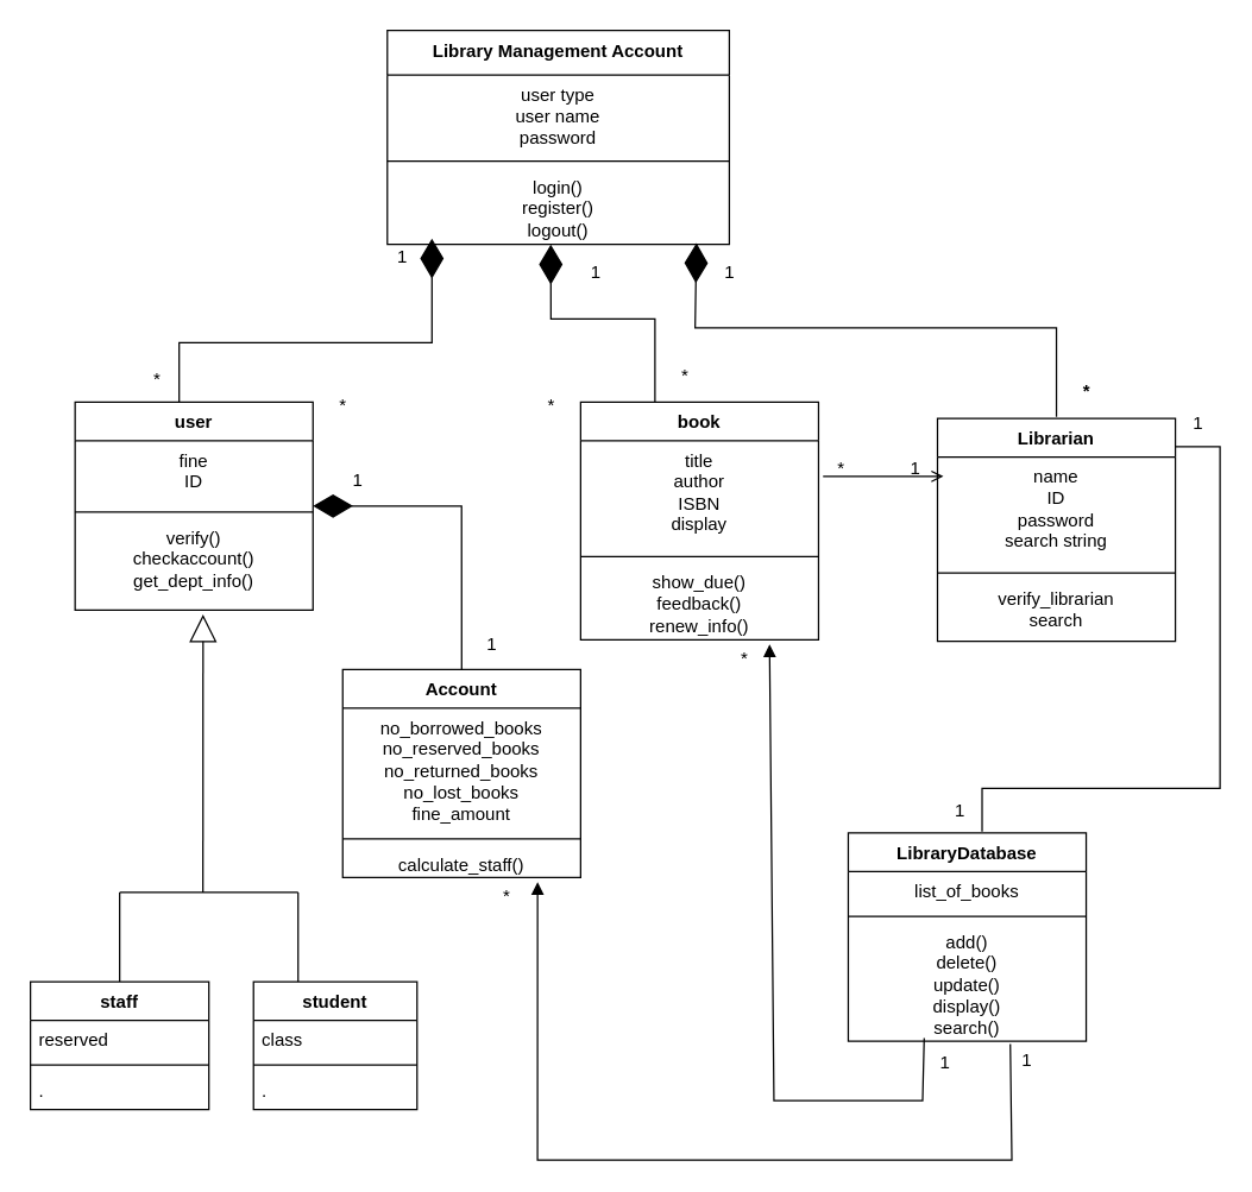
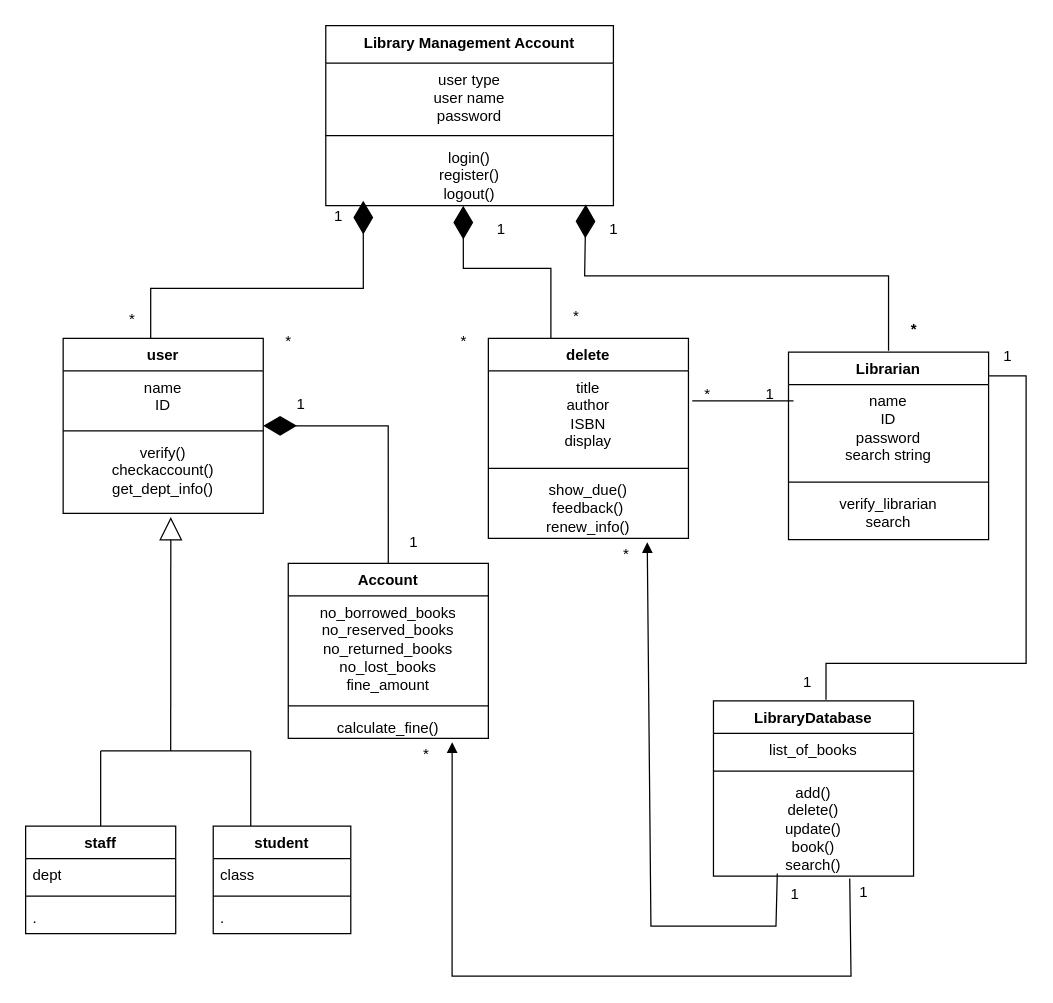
  <mxCell id="0" />
  <mxCell id="1" parent="0" />
  <mxCell id="2" value="Library Management Account" style="swimlane;fontStyle=1;align=center;verticalAlign=top;childLayout=stackLayout;horizontal=1;startSize=30;horizontalStack=0;resizeParent=1;resizeParentMax=0;resizeLast=0;collapsible=1;marginBottom=0;whiteSpace=wrap;html=1;" vertex="1" parent="1"><mxGeometry x="260" y="20" width="230" height="144" as="geometry" /></mxCell>
  <mxCell id="3" value="user type&lt;div&gt;user name&lt;/div&gt;&lt;div&gt;password&lt;/div&gt;" style="text;strokeColor=none;fillColor=none;align=center;verticalAlign=top;spacingLeft=4;spacingRight=4;overflow=hidden;rotatable=0;points=[[0,0.5],[1,0.5]];portConstraint=eastwest;whiteSpace=wrap;html=1;" vertex="1" parent="2"><mxGeometry y="30" width="230" height="54" as="geometry" /></mxCell>
  <mxCell id="4" value="" style="line;strokeWidth=1;fillColor=none;align=left;verticalAlign=middle;spacingTop=-1;spacingLeft=3;spacingRight=3;rotatable=0;labelPosition=right;points=[];portConstraint=eastwest;strokeColor=inherit;" vertex="1" parent="2"><mxGeometry y="84" width="230" height="8" as="geometry" /></mxCell>
  <mxCell id="5" value="login()&lt;div&gt;register()&lt;/div&gt;&lt;div&gt;logout()&lt;/div&gt;" style="text;strokeColor=none;fillColor=none;align=center;verticalAlign=top;spacingLeft=4;spacingRight=4;overflow=hidden;rotatable=0;points=[[0,0.5],[1,0.5]];portConstraint=eastwest;whiteSpace=wrap;html=1;" vertex="1" parent="2"><mxGeometry y="92" width="230" height="52" as="geometry" /></mxCell>
  <mxCell id="6" value="user" style="swimlane;fontStyle=1;align=center;verticalAlign=top;childLayout=stackLayout;horizontal=1;startSize=26;horizontalStack=0;resizeParent=1;resizeParentMax=0;resizeLast=0;collapsible=1;marginBottom=0;whiteSpace=wrap;html=1;" vertex="1" parent="1"><mxGeometry x="50" y="270" width="160" height="140" as="geometry" /></mxCell>
- <mxCell id="7" value="fine&lt;div&gt;ID&lt;/div&gt;" style="text;strokeColor=none;fillColor=none;align=center;verticalAlign=top;spacingLeft=4;spacingRight=4;overflow=hidden;rotatable=0;points=[[0,0.5],[1,0.5]];portConstraint=eastwest;whiteSpace=wrap;html=1;" vertex="1" parent="6"><mxGeometry y="26" width="160" height="44" as="geometry" /></mxCell>
+ <mxCell id="7" value="name&lt;div&gt;ID&lt;/div&gt;" style="text;strokeColor=none;fillColor=none;align=center;verticalAlign=top;spacingLeft=4;spacingRight=4;overflow=hidden;rotatable=0;points=[[0,0.5],[1,0.5]];portConstraint=eastwest;whiteSpace=wrap;html=1;" vertex="1" parent="6"><mxGeometry y="26" width="160" height="44" as="geometry" /></mxCell>
  <mxCell id="8" value="" style="line;strokeWidth=1;fillColor=none;align=left;verticalAlign=middle;spacingTop=-1;spacingLeft=3;spacingRight=3;rotatable=0;labelPosition=right;points=[];portConstraint=eastwest;strokeColor=inherit;" vertex="1" parent="6"><mxGeometry y="70" width="160" height="8" as="geometry" /></mxCell>
  <mxCell id="9" value="verify()&lt;div&gt;checkaccount()&lt;/div&gt;&lt;div&gt;get_dept_info()&lt;/div&gt;" style="text;strokeColor=none;fillColor=none;align=center;verticalAlign=top;spacingLeft=4;spacingRight=4;overflow=hidden;rotatable=0;points=[[0,0.5],[1,0.5]];portConstraint=eastwest;whiteSpace=wrap;html=1;" vertex="1" parent="6"><mxGeometry y="78" width="160" height="62" as="geometry" /></mxCell>
- <mxCell id="10" value="book" style="swimlane;fontStyle=1;align=center;verticalAlign=top;childLayout=stackLayout;horizontal=1;startSize=26;horizontalStack=0;resizeParent=1;resizeParentMax=0;resizeLast=0;collapsible=1;marginBottom=0;whiteSpace=wrap;html=1;" vertex="1" parent="1"><mxGeometry x="390" y="270" width="160" height="160" as="geometry" /></mxCell>
+ <mxCell id="10" value="delete" style="swimlane;fontStyle=1;align=center;verticalAlign=top;childLayout=stackLayout;horizontal=1;startSize=26;horizontalStack=0;resizeParent=1;resizeParentMax=0;resizeLast=0;collapsible=1;marginBottom=0;whiteSpace=wrap;html=1;" vertex="1" parent="1"><mxGeometry x="390" y="270" width="160" height="160" as="geometry" /></mxCell>
  <mxCell id="11" value="title&lt;div&gt;author&lt;/div&gt;&lt;div&gt;ISBN&lt;/div&gt;&lt;div&gt;display&lt;/div&gt;" style="text;strokeColor=none;fillColor=none;align=center;verticalAlign=top;spacingLeft=4;spacingRight=4;overflow=hidden;rotatable=0;points=[[0,0.5],[1,0.5]];portConstraint=eastwest;whiteSpace=wrap;html=1;" vertex="1" parent="10"><mxGeometry y="26" width="160" height="74" as="geometry" /></mxCell>
  <mxCell id="12" value="" style="line;strokeWidth=1;fillColor=none;align=left;verticalAlign=middle;spacingTop=-1;spacingLeft=3;spacingRight=3;rotatable=0;labelPosition=right;points=[];portConstraint=eastwest;strokeColor=inherit;" vertex="1" parent="10"><mxGeometry y="100" width="160" height="8" as="geometry" /></mxCell>
  <mxCell id="13" value="show_due()&lt;div&gt;feedback()&lt;/div&gt;&lt;div&gt;renew_info()&lt;/div&gt;" style="text;strokeColor=none;fillColor=none;align=center;verticalAlign=top;spacingLeft=4;spacingRight=4;overflow=hidden;rotatable=0;points=[[0,0.5],[1,0.5]];portConstraint=eastwest;whiteSpace=wrap;html=1;" vertex="1" parent="10"><mxGeometry y="108" width="160" height="52" as="geometry" /></mxCell>
  <mxCell id="14" value="Librarian" style="swimlane;fontStyle=1;align=center;verticalAlign=top;childLayout=stackLayout;horizontal=1;startSize=26;horizontalStack=0;resizeParent=1;resizeParentMax=0;resizeLast=0;collapsible=1;marginBottom=0;whiteSpace=wrap;html=1;" vertex="1" parent="1"><mxGeometry x="630" y="281" width="160" height="150" as="geometry" /></mxCell>
  <mxCell id="15" value="name&lt;div&gt;ID&lt;/div&gt;&lt;div&gt;password&lt;/div&gt;&lt;div&gt;search string&lt;/div&gt;" style="text;strokeColor=none;fillColor=none;align=center;verticalAlign=top;spacingLeft=4;spacingRight=4;overflow=hidden;rotatable=0;points=[[0,0.5],[1,0.5]];portConstraint=eastwest;whiteSpace=wrap;html=1;" vertex="1" parent="14"><mxGeometry y="26" width="160" height="74" as="geometry" /></mxCell>
  <mxCell id="16" value="" style="line;strokeWidth=1;fillColor=none;align=left;verticalAlign=middle;spacingTop=-1;spacingLeft=3;spacingRight=3;rotatable=0;labelPosition=right;points=[];portConstraint=eastwest;strokeColor=inherit;" vertex="1" parent="14"><mxGeometry y="100" width="160" height="8" as="geometry" /></mxCell>
  <mxCell id="17" value="verify_librarian&lt;div&gt;search&lt;/div&gt;" style="text;strokeColor=none;fillColor=none;align=center;verticalAlign=top;spacingLeft=4;spacingRight=4;overflow=hidden;rotatable=0;points=[[0,0.5],[1,0.5]];portConstraint=eastwest;whiteSpace=wrap;html=1;" vertex="1" parent="14"><mxGeometry y="108" width="160" height="42" as="geometry" /></mxCell>
  <mxCell id="18" value="Account" style="swimlane;fontStyle=1;align=center;verticalAlign=top;childLayout=stackLayout;horizontal=1;startSize=26;horizontalStack=0;resizeParent=1;resizeParentMax=0;resizeLast=0;collapsible=1;marginBottom=0;whiteSpace=wrap;html=1;" vertex="1" parent="1"><mxGeometry x="230" y="450" width="160" height="140" as="geometry" /></mxCell>
  <mxCell id="19" value="no_borrowed_books&lt;div&gt;no_reserved_books&lt;/div&gt;&lt;div&gt;no_returned_books&lt;/div&gt;&lt;div&gt;no_lost_books&lt;/div&gt;&lt;div&gt;fine_amount&lt;/div&gt;" style="text;strokeColor=none;fillColor=none;align=center;verticalAlign=top;spacingLeft=4;spacingRight=4;overflow=hidden;rotatable=0;points=[[0,0.5],[1,0.5]];portConstraint=eastwest;whiteSpace=wrap;html=1;" vertex="1" parent="18"><mxGeometry y="26" width="160" height="84" as="geometry" /></mxCell>
  <mxCell id="20" value="" style="line;strokeWidth=1;fillColor=none;align=left;verticalAlign=middle;spacingTop=-1;spacingLeft=3;spacingRight=3;rotatable=0;labelPosition=right;points=[];portConstraint=eastwest;strokeColor=inherit;" vertex="1" parent="18"><mxGeometry y="110" width="160" height="8" as="geometry" /></mxCell>
- <mxCell id="21" value="calculate_staff()" style="text;strokeColor=none;fillColor=none;align=center;verticalAlign=top;spacingLeft=4;spacingRight=4;overflow=hidden;rotatable=0;points=[[0,0.5],[1,0.5]];portConstraint=eastwest;whiteSpace=wrap;html=1;" vertex="1" parent="18"><mxGeometry y="118" width="160" height="22" as="geometry" /></mxCell>
+ <mxCell id="21" value="calculate_fine()" style="text;strokeColor=none;fillColor=none;align=center;verticalAlign=top;spacingLeft=4;spacingRight=4;overflow=hidden;rotatable=0;points=[[0,0.5],[1,0.5]];portConstraint=eastwest;whiteSpace=wrap;html=1;" vertex="1" parent="18"><mxGeometry y="118" width="160" height="22" as="geometry" /></mxCell>
  <mxCell id="22" value="LibraryDatabase" style="swimlane;fontStyle=1;align=center;verticalAlign=top;childLayout=stackLayout;horizontal=1;startSize=26;horizontalStack=0;resizeParent=1;resizeParentMax=0;resizeLast=0;collapsible=1;marginBottom=0;whiteSpace=wrap;html=1;" vertex="1" parent="1"><mxGeometry x="570" y="560" width="160" height="140" as="geometry" /></mxCell>
  <mxCell id="23" value="list_of_books" style="text;strokeColor=none;fillColor=none;align=center;verticalAlign=top;spacingLeft=4;spacingRight=4;overflow=hidden;rotatable=0;points=[[0,0.5],[1,0.5]];portConstraint=eastwest;whiteSpace=wrap;html=1;" vertex="1" parent="22"><mxGeometry y="26" width="160" height="26" as="geometry" /></mxCell>
  <mxCell id="24" value="" style="line;strokeWidth=1;fillColor=none;align=left;verticalAlign=middle;spacingTop=-1;spacingLeft=3;spacingRight=3;rotatable=0;labelPosition=right;points=[];portConstraint=eastwest;strokeColor=inherit;" vertex="1" parent="22"><mxGeometry y="52" width="160" height="8" as="geometry" /></mxCell>
- <mxCell id="25" value="add()&lt;div&gt;delete()&lt;/div&gt;&lt;div&gt;update()&lt;/div&gt;&lt;div&gt;display()&lt;/div&gt;&lt;div&gt;search()&lt;/div&gt;" style="text;strokeColor=none;fillColor=none;align=center;verticalAlign=top;spacingLeft=4;spacingRight=4;overflow=hidden;rotatable=0;points=[[0,0.5],[1,0.5]];portConstraint=eastwest;whiteSpace=wrap;html=1;" vertex="1" parent="22"><mxGeometry y="60" width="160" height="80" as="geometry" /></mxCell>
+ <mxCell id="25" value="add()&lt;div&gt;delete()&lt;/div&gt;&lt;div&gt;update()&lt;/div&gt;&lt;div&gt;book()&lt;/div&gt;&lt;div&gt;search()&lt;/div&gt;" style="text;strokeColor=none;fillColor=none;align=center;verticalAlign=top;spacingLeft=4;spacingRight=4;overflow=hidden;rotatable=0;points=[[0,0.5],[1,0.5]];portConstraint=eastwest;whiteSpace=wrap;html=1;" vertex="1" parent="22"><mxGeometry y="60" width="160" height="80" as="geometry" /></mxCell>
  <mxCell id="26" value="staff" style="swimlane;fontStyle=1;align=center;verticalAlign=top;childLayout=stackLayout;horizontal=1;startSize=26;horizontalStack=0;resizeParent=1;resizeParentMax=0;resizeLast=0;collapsible=1;marginBottom=0;whiteSpace=wrap;html=1;" vertex="1" parent="1"><mxGeometry x="20" y="660" width="120" height="86" as="geometry" /></mxCell>
- <mxCell id="27" value="reserved" style="text;strokeColor=none;fillColor=none;align=left;verticalAlign=top;spacingLeft=4;spacingRight=4;overflow=hidden;rotatable=0;points=[[0,0.5],[1,0.5]];portConstraint=eastwest;whiteSpace=wrap;html=1;" vertex="1" parent="26"><mxGeometry y="26" width="120" height="26" as="geometry" /></mxCell>
+ <mxCell id="27" value="dept" style="text;strokeColor=none;fillColor=none;align=left;verticalAlign=top;spacingLeft=4;spacingRight=4;overflow=hidden;rotatable=0;points=[[0,0.5],[1,0.5]];portConstraint=eastwest;whiteSpace=wrap;html=1;" vertex="1" parent="26"><mxGeometry y="26" width="120" height="26" as="geometry" /></mxCell>
  <mxCell id="28" value="" style="line;strokeWidth=1;fillColor=none;align=left;verticalAlign=middle;spacingTop=-1;spacingLeft=3;spacingRight=3;rotatable=0;labelPosition=right;points=[];portConstraint=eastwest;strokeColor=inherit;" vertex="1" parent="26"><mxGeometry y="52" width="120" height="8" as="geometry" /></mxCell>
  <mxCell id="29" value="." style="text;strokeColor=none;fillColor=none;align=left;verticalAlign=top;spacingLeft=4;spacingRight=4;overflow=hidden;rotatable=0;points=[[0,0.5],[1,0.5]];portConstraint=eastwest;whiteSpace=wrap;html=1;" vertex="1" parent="26"><mxGeometry y="60" width="120" height="26" as="geometry" /></mxCell>
  <mxCell id="30" value="student" style="swimlane;fontStyle=1;align=center;verticalAlign=top;childLayout=stackLayout;horizontal=1;startSize=26;horizontalStack=0;resizeParent=1;resizeParentMax=0;resizeLast=0;collapsible=1;marginBottom=0;whiteSpace=wrap;html=1;" vertex="1" parent="1"><mxGeometry x="170" y="660" width="110" height="86" as="geometry" /></mxCell>
  <mxCell id="31" value="class" style="text;strokeColor=none;fillColor=none;align=left;verticalAlign=top;spacingLeft=4;spacingRight=4;overflow=hidden;rotatable=0;points=[[0,0.5],[1,0.5]];portConstraint=eastwest;whiteSpace=wrap;html=1;" vertex="1" parent="30"><mxGeometry y="26" width="110" height="26" as="geometry" /></mxCell>
  <mxCell id="32" value="" style="line;strokeWidth=1;fillColor=none;align=left;verticalAlign=middle;spacingTop=-1;spacingLeft=3;spacingRight=3;rotatable=0;labelPosition=right;points=[];portConstraint=eastwest;strokeColor=inherit;" vertex="1" parent="30"><mxGeometry y="52" width="110" height="8" as="geometry" /></mxCell>
  <mxCell id="33" value="." style="text;strokeColor=none;fillColor=none;align=left;verticalAlign=top;spacingLeft=4;spacingRight=4;overflow=hidden;rotatable=0;points=[[0,0.5],[1,0.5]];portConstraint=eastwest;whiteSpace=wrap;html=1;" vertex="1" parent="30"><mxGeometry y="60" width="110" height="26" as="geometry" /></mxCell>
  <mxCell id="34" value="" style="endArrow=diamondThin;endFill=1;endSize=24;html=1;rounded=0;" edge="1" parent="1"><mxGeometry width="160" relative="1" as="geometry"><mxPoint x="120" y="270" as="sourcePoint" /><mxPoint x="290" y="160" as="targetPoint" /><Array as="points"><mxPoint x="120" y="230" /><mxPoint x="290" y="230" /></Array></mxGeometry></mxCell>
  <mxCell id="35" value="1" style="text;html=1;align=center;verticalAlign=middle;resizable=0;points=[];autosize=1;strokeColor=none;fillColor=none;" vertex="1" parent="1"><mxGeometry x="255" y="158" width="30" height="30" as="geometry" /></mxCell>
  <mxCell id="36" value="*" style="text;html=1;align=center;verticalAlign=middle;resizable=0;points=[];autosize=1;strokeColor=none;fillColor=none;" vertex="1" parent="1"><mxGeometry x="90" y="240" width="30" height="30" as="geometry" /></mxCell>
  <mxCell id="37" value="" style="endArrow=diamondThin;endFill=1;endSize=24;html=1;rounded=0;entryX=0.478;entryY=1.115;entryDx=0;entryDy=0;entryPerimeter=0;" edge="1" parent="1"><mxGeometry width="160" relative="1" as="geometry"><mxPoint x="440" y="270" as="sourcePoint" /><mxPoint x="369.94" y="164" as="targetPoint" /><Array as="points"><mxPoint x="440" y="214.02" /><mxPoint x="370" y="214.02" /></Array></mxGeometry></mxCell>
  <mxCell id="38" value="1" style="text;html=1;align=center;verticalAlign=middle;resizable=0;points=[];autosize=1;strokeColor=none;fillColor=none;" vertex="1" parent="1"><mxGeometry x="385" y="168" width="30" height="30" as="geometry" /></mxCell>
  <mxCell id="39" value="*" style="text;html=1;align=center;verticalAlign=middle;resizable=0;points=[];autosize=1;strokeColor=none;fillColor=none;" vertex="1" parent="1"><mxGeometry x="445" y="238" width="30" height="30" as="geometry" /></mxCell>
  <mxCell id="40" value="" style="endArrow=diamondThin;endFill=1;endSize=24;html=1;rounded=0;entryX=0.904;entryY=0.981;entryDx=0;entryDy=0;entryPerimeter=0;" edge="1" parent="1" target="5"><mxGeometry width="160" relative="1" as="geometry"><mxPoint x="710" y="280" as="sourcePoint" /><mxPoint x="450" y="170" as="targetPoint" /><Array as="points"><mxPoint x="710" y="220" /><mxPoint x="467" y="220" /></Array></mxGeometry></mxCell>
  <mxCell id="41" value="1" style="text;html=1;align=center;verticalAlign=middle;resizable=0;points=[];autosize=1;strokeColor=none;fillColor=none;" vertex="1" parent="1"><mxGeometry x="475" y="168" width="30" height="30" as="geometry" /></mxCell>
  <mxCell id="42" value="*" style="text;html=1;align=center;verticalAlign=middle;resizable=0;points=[];autosize=1;strokeColor=none;fillColor=none;fontStyle=1" vertex="1" parent="1"><mxGeometry x="715" y="248" width="30" height="30" as="geometry" /></mxCell>
  <mxCell id="43" value="*" style="text;html=1;align=center;verticalAlign=middle;resizable=0;points=[];autosize=1;strokeColor=none;fillColor=none;" vertex="1" parent="1"><mxGeometry x="215" y="258" width="30" height="30" as="geometry" /></mxCell>
  <mxCell id="44" value="*" style="text;html=1;align=center;verticalAlign=middle;resizable=0;points=[];autosize=1;strokeColor=none;fillColor=none;" vertex="1" parent="1"><mxGeometry x="355" y="258" width="30" height="30" as="geometry" /></mxCell>
  <mxCell id="45" value="" style="endArrow=diamondThin;endFill=1;endSize=24;html=1;rounded=0;entryX=1.063;entryY=0.032;entryDx=0;entryDy=0;entryPerimeter=0;" edge="1" parent="1"><mxGeometry width="160" relative="1" as="geometry"><mxPoint x="310" y="450" as="sourcePoint" /><mxPoint x="210" y="340.004" as="targetPoint" /><Array as="points"><mxPoint x="309.92" y="340.02" /></Array></mxGeometry></mxCell>
  <mxCell id="46" value="1" style="text;html=1;align=center;verticalAlign=middle;resizable=0;points=[];autosize=1;strokeColor=none;fillColor=none;" vertex="1" parent="1"><mxGeometry x="225" y="308" width="30" height="30" as="geometry" /></mxCell>
  <mxCell id="47" value="1" style="text;html=1;align=center;verticalAlign=middle;resizable=0;points=[];autosize=1;strokeColor=none;fillColor=none;" vertex="1" parent="1"><mxGeometry x="315" y="418" width="30" height="30" as="geometry" /></mxCell>
- <mxCell id="48" value="" style="endArrow=open;html=1;rounded=0;exitX=1.019;exitY=0.324;exitDx=0;exitDy=0;exitPerimeter=0;entryX=0.025;entryY=0.176;entryDx=0;entryDy=0;entryPerimeter=0;" edge="1" parent="1" source="11" target="15"><mxGeometry width="50" height="50" relative="1" as="geometry"><mxPoint x="570" y="360" as="sourcePoint" /><mxPoint x="620" y="310" as="targetPoint" /></mxGeometry></mxCell>
+ <mxCell id="48" value="" style="endArrow=none;html=1;rounded=0;exitX=1.019;exitY=0.324;exitDx=0;exitDy=0;exitPerimeter=0;entryX=0.025;entryY=0.176;entryDx=0;entryDy=0;entryPerimeter=0;" edge="1" parent="1" source="11" target="15"><mxGeometry width="50" height="50" relative="1" as="geometry"><mxPoint x="570" y="360" as="sourcePoint" /><mxPoint x="620" y="310" as="targetPoint" /></mxGeometry></mxCell>
  <mxCell id="49" value="*" style="text;html=1;align=center;verticalAlign=middle;resizable=0;points=[];autosize=1;strokeColor=none;fillColor=none;" vertex="1" parent="1"><mxGeometry x="550" y="300" width="30" height="30" as="geometry" /></mxCell>
  <mxCell id="50" value="1" style="text;html=1;align=center;verticalAlign=middle;resizable=0;points=[];autosize=1;strokeColor=none;fillColor=none;" vertex="1" parent="1"><mxGeometry x="600" y="300" width="30" height="30" as="geometry" /></mxCell>
  <mxCell id="51" value="" style="endArrow=none;html=1;rounded=0;entryX=1;entryY=0.127;entryDx=0;entryDy=0;entryPerimeter=0;" edge="1" parent="1" target="14"><mxGeometry width="50" height="50" relative="1" as="geometry"><mxPoint x="660" y="559" as="sourcePoint" /><mxPoint x="820" y="250" as="targetPoint" /><Array as="points"><mxPoint x="660" y="530" /><mxPoint x="820" y="530" /><mxPoint x="820" y="300" /></Array></mxGeometry></mxCell>
  <mxCell id="52" value="1" style="text;html=1;align=center;verticalAlign=middle;resizable=0;points=[];autosize=1;strokeColor=none;fillColor=none;" vertex="1" parent="1"><mxGeometry x="790" y="270" width="30" height="30" as="geometry" /></mxCell>
  <mxCell id="53" value="1" style="text;html=1;align=center;verticalAlign=middle;resizable=0;points=[];autosize=1;strokeColor=none;fillColor=none;" vertex="1" parent="1"><mxGeometry x="630" y="530" width="30" height="30" as="geometry" /></mxCell>
  <mxCell id="54" value="" style="endArrow=block;html=1;rounded=0;entryX=0.794;entryY=1.058;entryDx=0;entryDy=0;entryPerimeter=0;exitX=0.319;exitY=0.975;exitDx=0;exitDy=0;exitPerimeter=0;" edge="1" parent="1" source="25" target="13"><mxGeometry width="50" height="50" relative="1" as="geometry"><mxPoint x="640" y="740" as="sourcePoint" /><mxPoint x="500" y="450" as="targetPoint" /><Array as="points"><mxPoint x="620" y="740" /><mxPoint x="520" y="740" /></Array></mxGeometry></mxCell>
  <mxCell id="55" value="*" style="text;html=1;align=center;verticalAlign=middle;resizable=0;points=[];autosize=1;strokeColor=none;fillColor=none;" vertex="1" parent="1"><mxGeometry x="485" y="428" width="30" height="30" as="geometry" /></mxCell>
  <mxCell id="56" value="1" style="text;html=1;align=center;verticalAlign=middle;resizable=0;points=[];autosize=1;strokeColor=none;fillColor=none;" vertex="1" parent="1"><mxGeometry x="620" y="700" width="30" height="30" as="geometry" /></mxCell>
  <mxCell id="57" value="" style="endArrow=block;html=1;rounded=0;entryX=0.819;entryY=1.136;entryDx=0;entryDy=0;entryPerimeter=0;exitX=0.681;exitY=1.025;exitDx=0;exitDy=0;exitPerimeter=0;" edge="1" parent="1" source="25" target="21"><mxGeometry width="50" height="50" relative="1" as="geometry"><mxPoint x="690" y="710" as="sourcePoint" /><mxPoint x="430" y="640" as="targetPoint" /><Array as="points"><mxPoint x="680" y="780" /><mxPoint x="361" y="780" /></Array></mxGeometry></mxCell>
  <mxCell id="58" value="1" style="text;html=1;align=center;verticalAlign=middle;resizable=0;points=[];autosize=1;strokeColor=none;fillColor=none;" vertex="1" parent="1"><mxGeometry x="675" y="698" width="30" height="30" as="geometry" /></mxCell>
  <mxCell id="59" value="*" style="text;html=1;align=center;verticalAlign=middle;resizable=0;points=[];autosize=1;strokeColor=none;fillColor=none;" vertex="1" parent="1"><mxGeometry x="325" y="588" width="30" height="30" as="geometry" /></mxCell>
  <mxCell id="60" value="" style="endArrow=block;endSize=16;endFill=0;html=1;rounded=0;entryX=0.538;entryY=1.048;entryDx=0;entryDy=0;entryPerimeter=0;" edge="1" parent="1" target="9"><mxGeometry x="0.017" y="56" width="160" relative="1" as="geometry"><mxPoint x="136" y="600" as="sourcePoint" /><mxPoint x="200" y="560" as="targetPoint" /><mxPoint as="offset" /></mxGeometry></mxCell>
  <mxCell id="61" value="" style="endArrow=none;html=1;rounded=0;" edge="1" parent="1"><mxGeometry width="50" height="50" relative="1" as="geometry"><mxPoint x="80" y="600" as="sourcePoint" /><mxPoint x="200" y="600" as="targetPoint" /></mxGeometry></mxCell>
  <mxCell id="62" value="" style="endArrow=none;html=1;rounded=0;" edge="1" parent="1"><mxGeometry width="50" height="50" relative="1" as="geometry"><mxPoint x="80" y="660" as="sourcePoint" /><mxPoint x="80" y="600" as="targetPoint" /></mxGeometry></mxCell>
  <mxCell id="63" value="" style="endArrow=none;html=1;rounded=0;" edge="1" parent="1"><mxGeometry width="50" height="50" relative="1" as="geometry"><mxPoint x="200" y="660" as="sourcePoint" /><mxPoint x="200" y="600" as="targetPoint" /></mxGeometry></mxCell>
